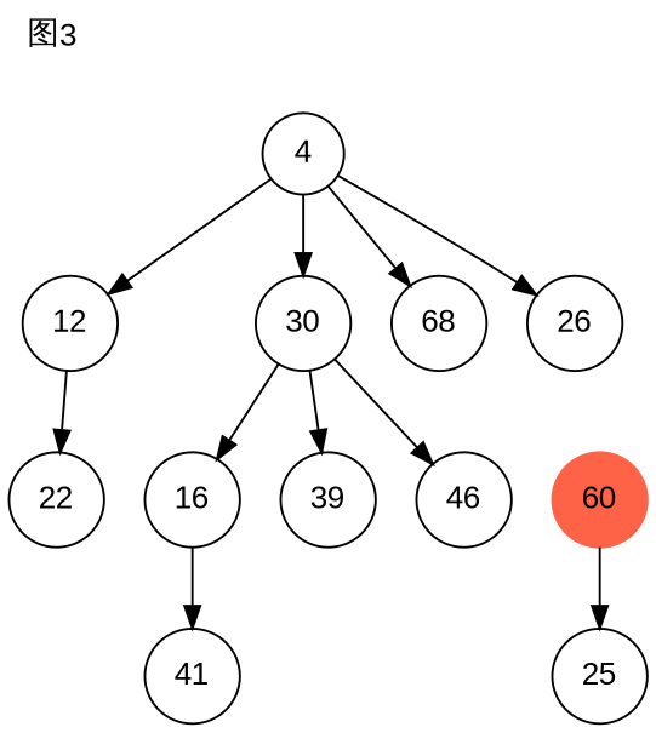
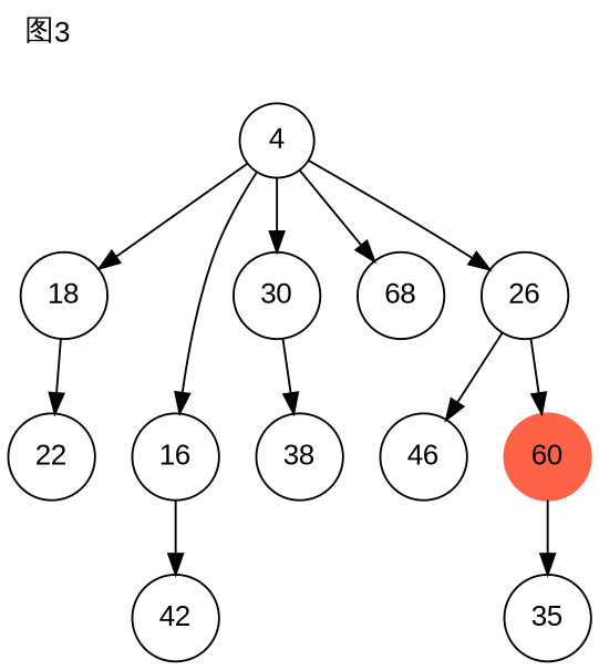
  digraph {
    fontname="Liberation Sans"
    label="图3"
    labeljust=l
    labelloc=t
    node [fontname="Liberation Sans" shape=circle]
    edge [fontname="Liberation Sans"]
    n1 [label=4]
-   n2 [label=12]
+   n2 [label=18]
    n3 [label=16]
    n4 [label=30]
    n5 [label=68]
    n6 [label=26]
    n7 [label=22]
-   n8 [label=41]
-   n9 [label=39]
+   n8 [label=42]
+   n9 [label=38]
    n10 [label=46]
    n11 [color=tomato label=60 style=filled]
-   n12 [label=25]
+   n12 [label=35]
    n1 -> n2
-   n4 -> n3
+   n1 -> n3
    n1 -> n4
    n1 -> n5
    n1 -> n6
    n2 -> n7
    n3 -> n8
    n4 -> n9
-   n4 -> n10
+   n6 -> n10
+   n6 -> n11
    n11 -> n12
  }
